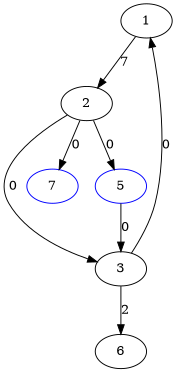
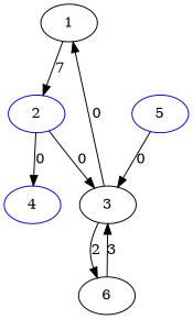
  digraph {
    node [color=black]
    1
-   2
+   2 [color=blue]
    3
-   4 [color=blue label=7]
+   4 [color=blue]
    5 [color=blue]
    6
    1 -> 2 [label=7]
    2 -> 3 [label=0]
    2 -> 4 [label=0]
-   2 -> 5 [label=0]
    3 -> 1 [label=0]
    3 -> 6 [label=2]
    5 -> 3 [label=0]
+   6 -> 3 [label=3]
  }
